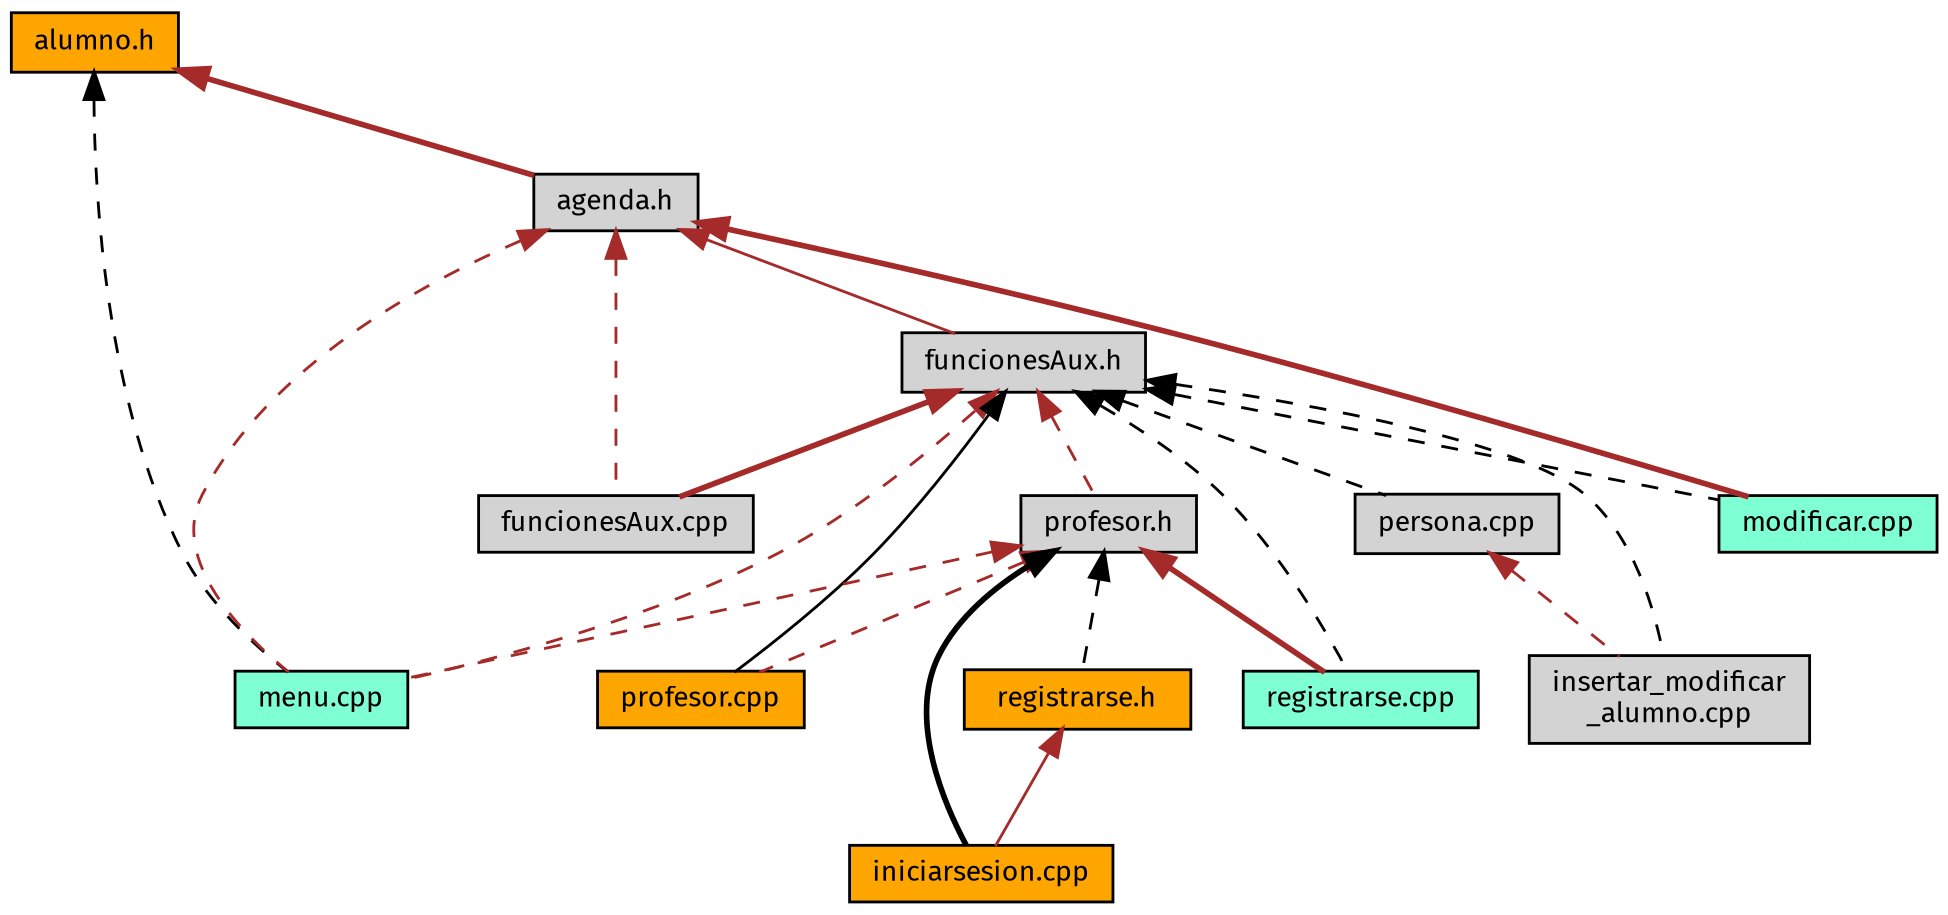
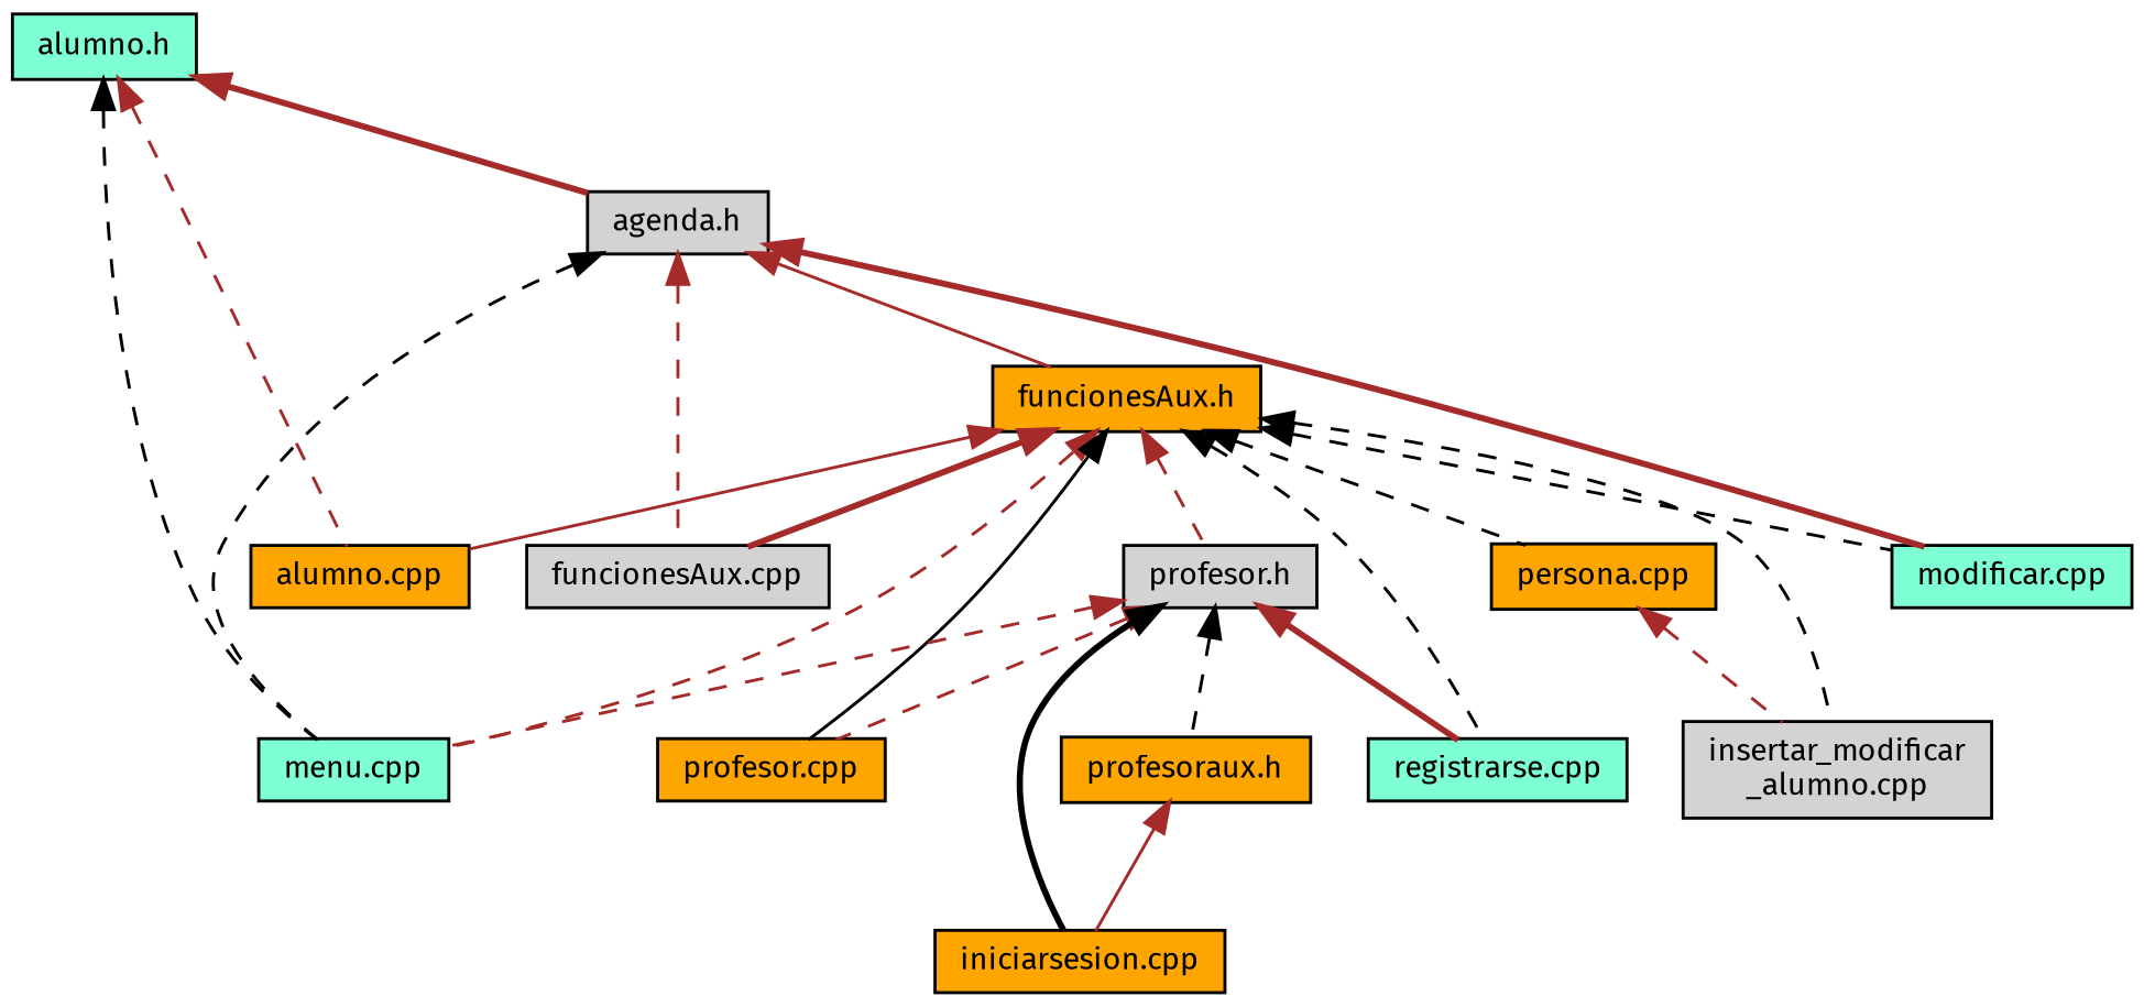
  digraph {
    fontname="Fira Sans"
    node [color=black fillcolor=lightgrey fontname="Fira Sans" fontsize=10 shape=record style=filled]
    edge [color=brown dir=back fontname="Fira Sans" fontsize=10 labelfontname=Helvetica labelfontsize=10 style=dashed]
-   n1 [fillcolor=orange fontcolor=black height=0.2 label="alumno.h" width=0.4]
+   n1 [fillcolor=aquamarine fontcolor=black height=0.2 label="alumno.h" width=0.4]
    n2 [height=0.2 label="agenda.h" width=0.4]
+   n3 [fillcolor=orange height=0.2 label="alumno.cpp" width=0.4]
    n4 [fillcolor=aquamarine height=0.2 label="menu.cpp" width=0.4]
-   n5 [height=0.2 label="funcionesAux.h" width=0.4]
+   n5 [fillcolor=orange height=0.2 label="funcionesAux.h" width=0.4]
    n6 [height=0.2 label="funcionesAux.cpp" width=0.4]
    n7 [fillcolor=aquamarine height=0.2 label="modificar.cpp" width=0.4]
    n8 [height=0.2 label="insertar_modificar\l_alumno.cpp" width=0.4]
    n9 [height=0.2 label="profesor.h" width=0.4]
    n10 [fillcolor=orange height=0.2 label="profesor.cpp" width=0.4]
    n11 [fillcolor=aquamarine height=0.2 label="registrarse.cpp" width=0.4]
-   n12 [height=0.2 label="persona.cpp" width=0.4]
+   n12 [fillcolor=orange height=0.2 label="persona.cpp" width=0.4]
    n13 [fillcolor=orange height=0.2 label="iniciarsesion.cpp" width=0.4]
-   n14 [fillcolor=orange height=0.2 label="registrarse.h" width=0.4]
+   n14 [fillcolor=orange height=0.2 label="profesoraux.h" width=0.4]
    n1 -> n2 [style=bold]
+   n1 -> n3
    n1 -> n4 [color=black]
-   n2 -> n4
+   n2 -> n4 [color=black]
    n2 -> n5 [style=solid]
    n2 -> n6
    n2 -> n7 [style=bold]
+   n5 -> n3 [style=solid]
    n5 -> n4
    n5 -> n6 [style=bold]
    n5 -> n7 [color=black]
    n5 -> n8 [color=black]
    n5 -> n9
    n5 -> n10 [color=black style=solid]
    n5 -> n11 [color=black]
    n5 -> n12 [color=black]
    n9 -> n4
    n9 -> n10
    n9 -> n11 [style=bold]
    n9 -> n13 [color=black style=bold]
    n9 -> n14 [color=black]
    n12 -> n8
    n14 -> n13 [style=solid]
  }
